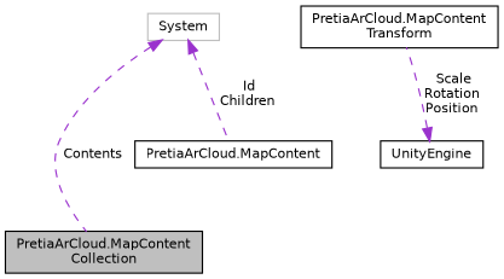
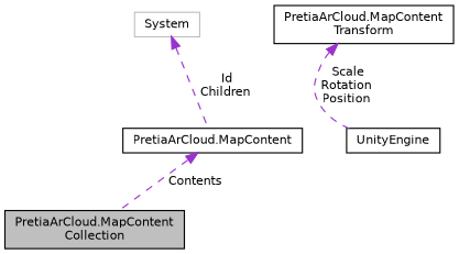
  digraph {
    node [color=black fillcolor=white fontname=Helvetica fontsize=10 shape=record style=filled]
    edge [color=darkorchid3 dir=back fontname=Helvetica fontsize=10 labelfontname=Helvetica labelfontsize=10 style=dashed]
    n1 [fillcolor=grey75 fontcolor=black height=0.2 label="PretiaArCloud.MapContent\lCollection" width=0.4]
    n2 [height=0.2 label="PretiaArCloud.MapContent" width=0.4]
    n3 [height=0.2 label="PretiaArCloud.MapContent\lTransform" width=0.4]
    n4 [height=0.2 label=UnityEngine width=0.4]
    n5 [color=grey75 height=0.2 label=System width=0.4]
-   n5 -> n1 [label=" Contents"]
-   n4 -> n3 [label=" Scale\nRotation\nPosition"]
+   n2 -> n1 [label=" Contents"]
+   n3 -> n4 [label=" Scale\nRotation\nPosition"]
    n5 -> n2 [label=" Id\nChildren"]
  }
